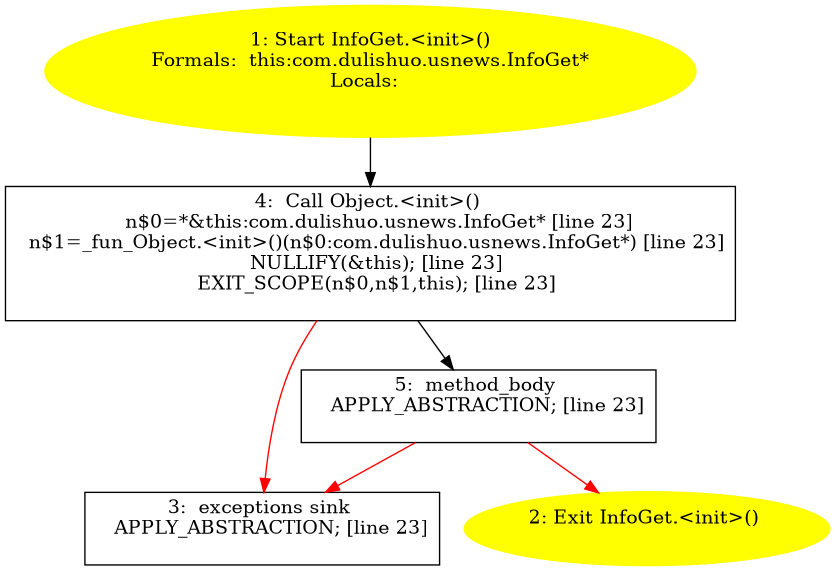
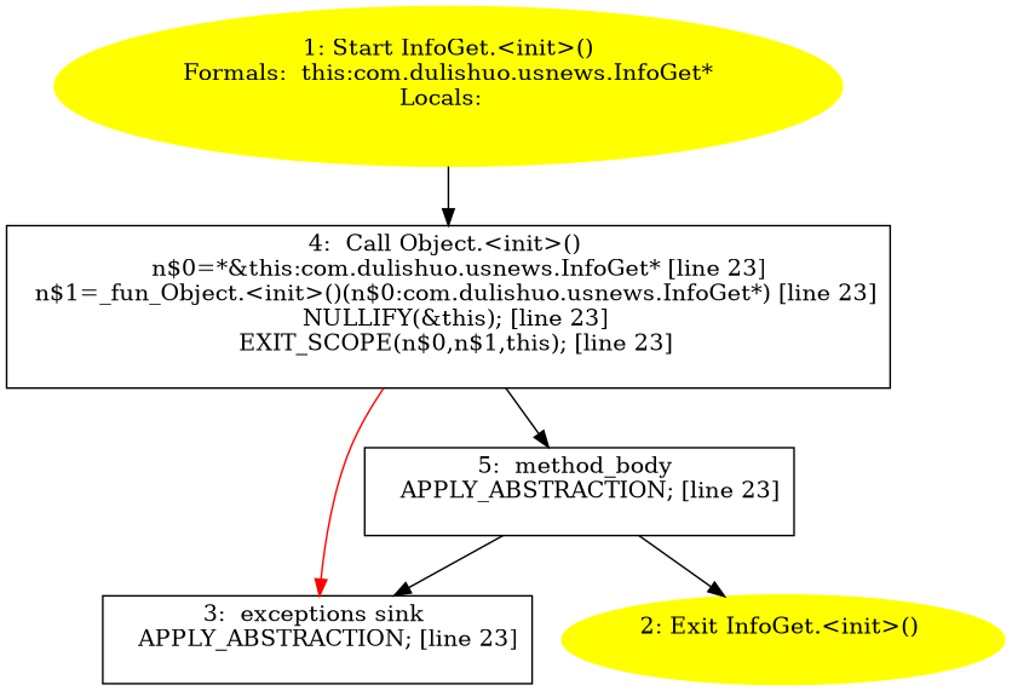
  digraph {
    node [shape=box]
    n1 [color=yellow label="1: Start InfoGet.<init>()\nFormals:  this:com.dulishuo.usnews.InfoGet*\nLocals:  \n  " style=filled shape=""]
    n2 [label="4:  Call Object.<init>() \n   n$0=*&this:com.dulishuo.usnews.InfoGet* [line 23]\n  n$1=_fun_Object.<init>()(n$0:com.dulishuo.usnews.InfoGet*) [line 23]\n  NULLIFY(&this); [line 23]\n  EXIT_SCOPE(n$0,n$1,this); [line 23]\n "]
    n3 [label="3:  exceptions sink \n   APPLY_ABSTRACTION; [line 23]\n "]
    n4 [label="5:  method_body \n   APPLY_ABSTRACTION; [line 23]\n "]
    n5 [color=yellow label="2: Exit InfoGet.<init>() \n  " style=filled shape=""]
    n1 -> n2
    n2 -> n3 [color=red]
    n2 -> n4
-   n4 -> n3 [color=red]
-   n4 -> n5 [color=red]
+   n4 -> n3 [color=black]
+   n4 -> n5
  }
